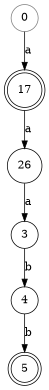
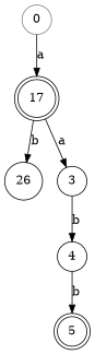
  digraph {
    rankdir=TB
    node [shape=circle]
    17 [shape=doublecircle]
    26
    3
    5 [shape=doublecircle]
    0 [color="#808080"]
    4
-   17 -> 26 [label=a]
-   26 -> 3 [label=a]
+   17 -> 26 [label=b]
+   17 -> 3 [label=a]
    3 -> 4 [label=b]
    0 -> 17 [label=a]
    4 -> 5 [label=b]
  }
